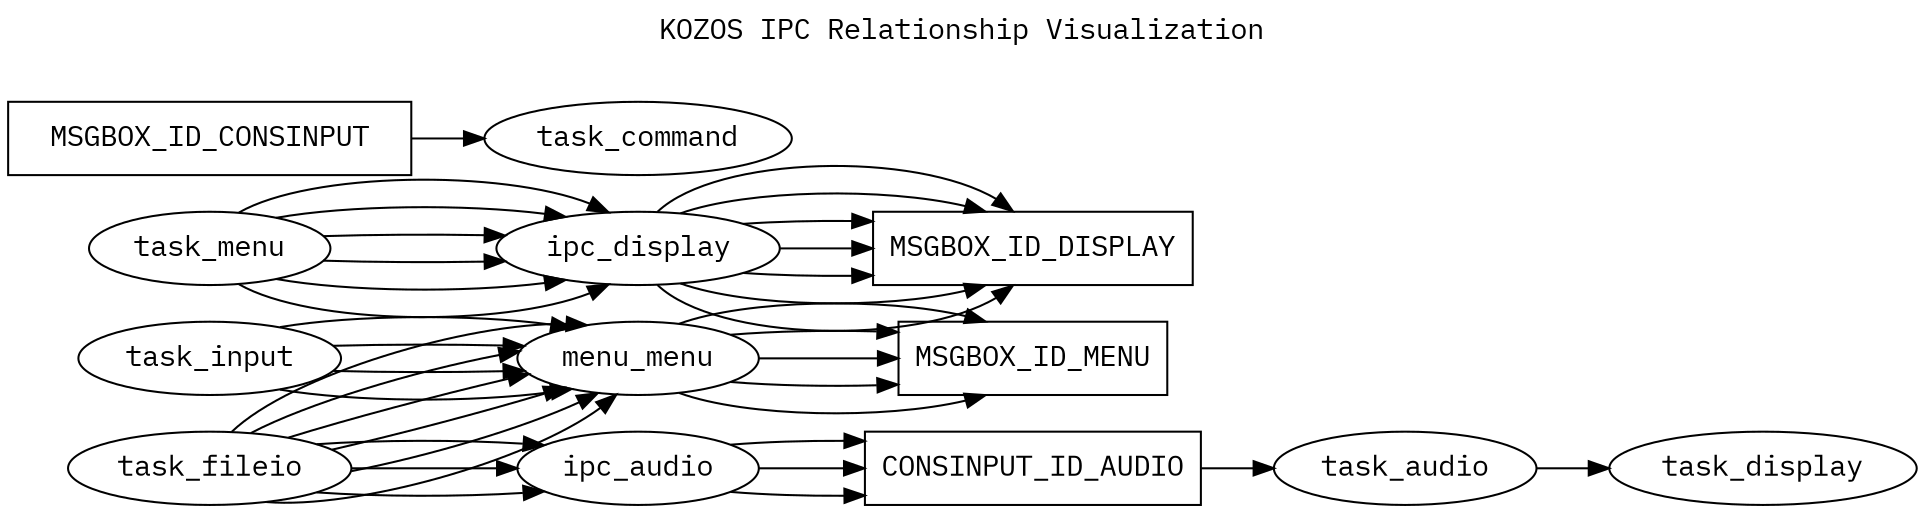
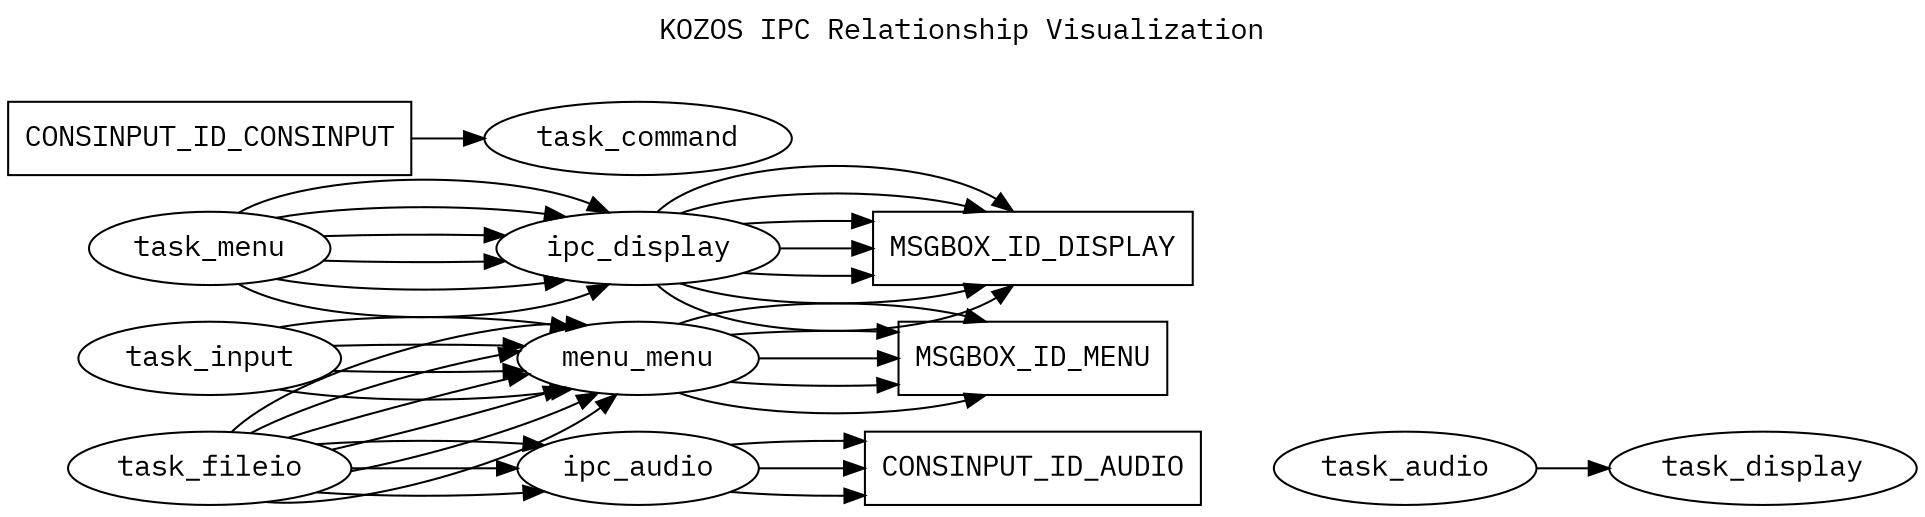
  digraph {
    fontname="IBM Plex Mono"
    label="KOZOS IPC Relationship Visualization"
    labelloc=t
    rankdir=LR
    node [fontname="IBM Plex Mono" style=solid]
    edge [fontname="IBM Plex Mono"]
    n1 [label=menu_menu]
    MSGBOX_ID_MENU [shape=box]
    task_menu [style=""]
    ipc_display
    n5 [label=CONSINPUT_ID_AUDIO shape=box]
    ipc_audio
    task_audio [style=""]
    task_display [style=""]
    MSGBOX_ID_DISPLAY [shape=box]
-   MSGBOX_ID_CONSINPUT [shape=box]
+   MSGBOX_ID_CONSINPUT [shape=box label=CONSINPUT_ID_CONSINPUT]
    task_command [style=""]
    task_fileio [style=""]
    task_input [style=""]
    n1 -> MSGBOX_ID_MENU
    n1 -> MSGBOX_ID_MENU
    n1 -> MSGBOX_ID_MENU
    n1 -> MSGBOX_ID_MENU
    n1 -> MSGBOX_ID_MENU
    task_menu -> ipc_display
    task_menu -> ipc_display
    task_menu -> ipc_display
    task_menu -> ipc_display
    task_menu -> ipc_display
    task_menu -> ipc_display
    ipc_display -> MSGBOX_ID_DISPLAY
    ipc_display -> MSGBOX_ID_DISPLAY
    ipc_display -> MSGBOX_ID_DISPLAY
    ipc_display -> MSGBOX_ID_DISPLAY
    ipc_display -> MSGBOX_ID_DISPLAY
    ipc_display -> MSGBOX_ID_DISPLAY
    ipc_display -> MSGBOX_ID_DISPLAY
-   n5 -> task_audio
    ipc_audio -> n5
    ipc_audio -> n5
    ipc_audio -> n5
    task_audio -> task_display
    MSGBOX_ID_CONSINPUT -> task_command
    task_fileio -> n1
    task_fileio -> n1
    task_fileio -> n1
    task_fileio -> n1
    task_fileio -> n1
    task_fileio -> n1
    task_fileio -> ipc_audio
    task_fileio -> ipc_audio
    task_fileio -> ipc_audio
    task_input -> n1
    task_input -> n1
    task_input -> n1
    task_input -> n1
  }
